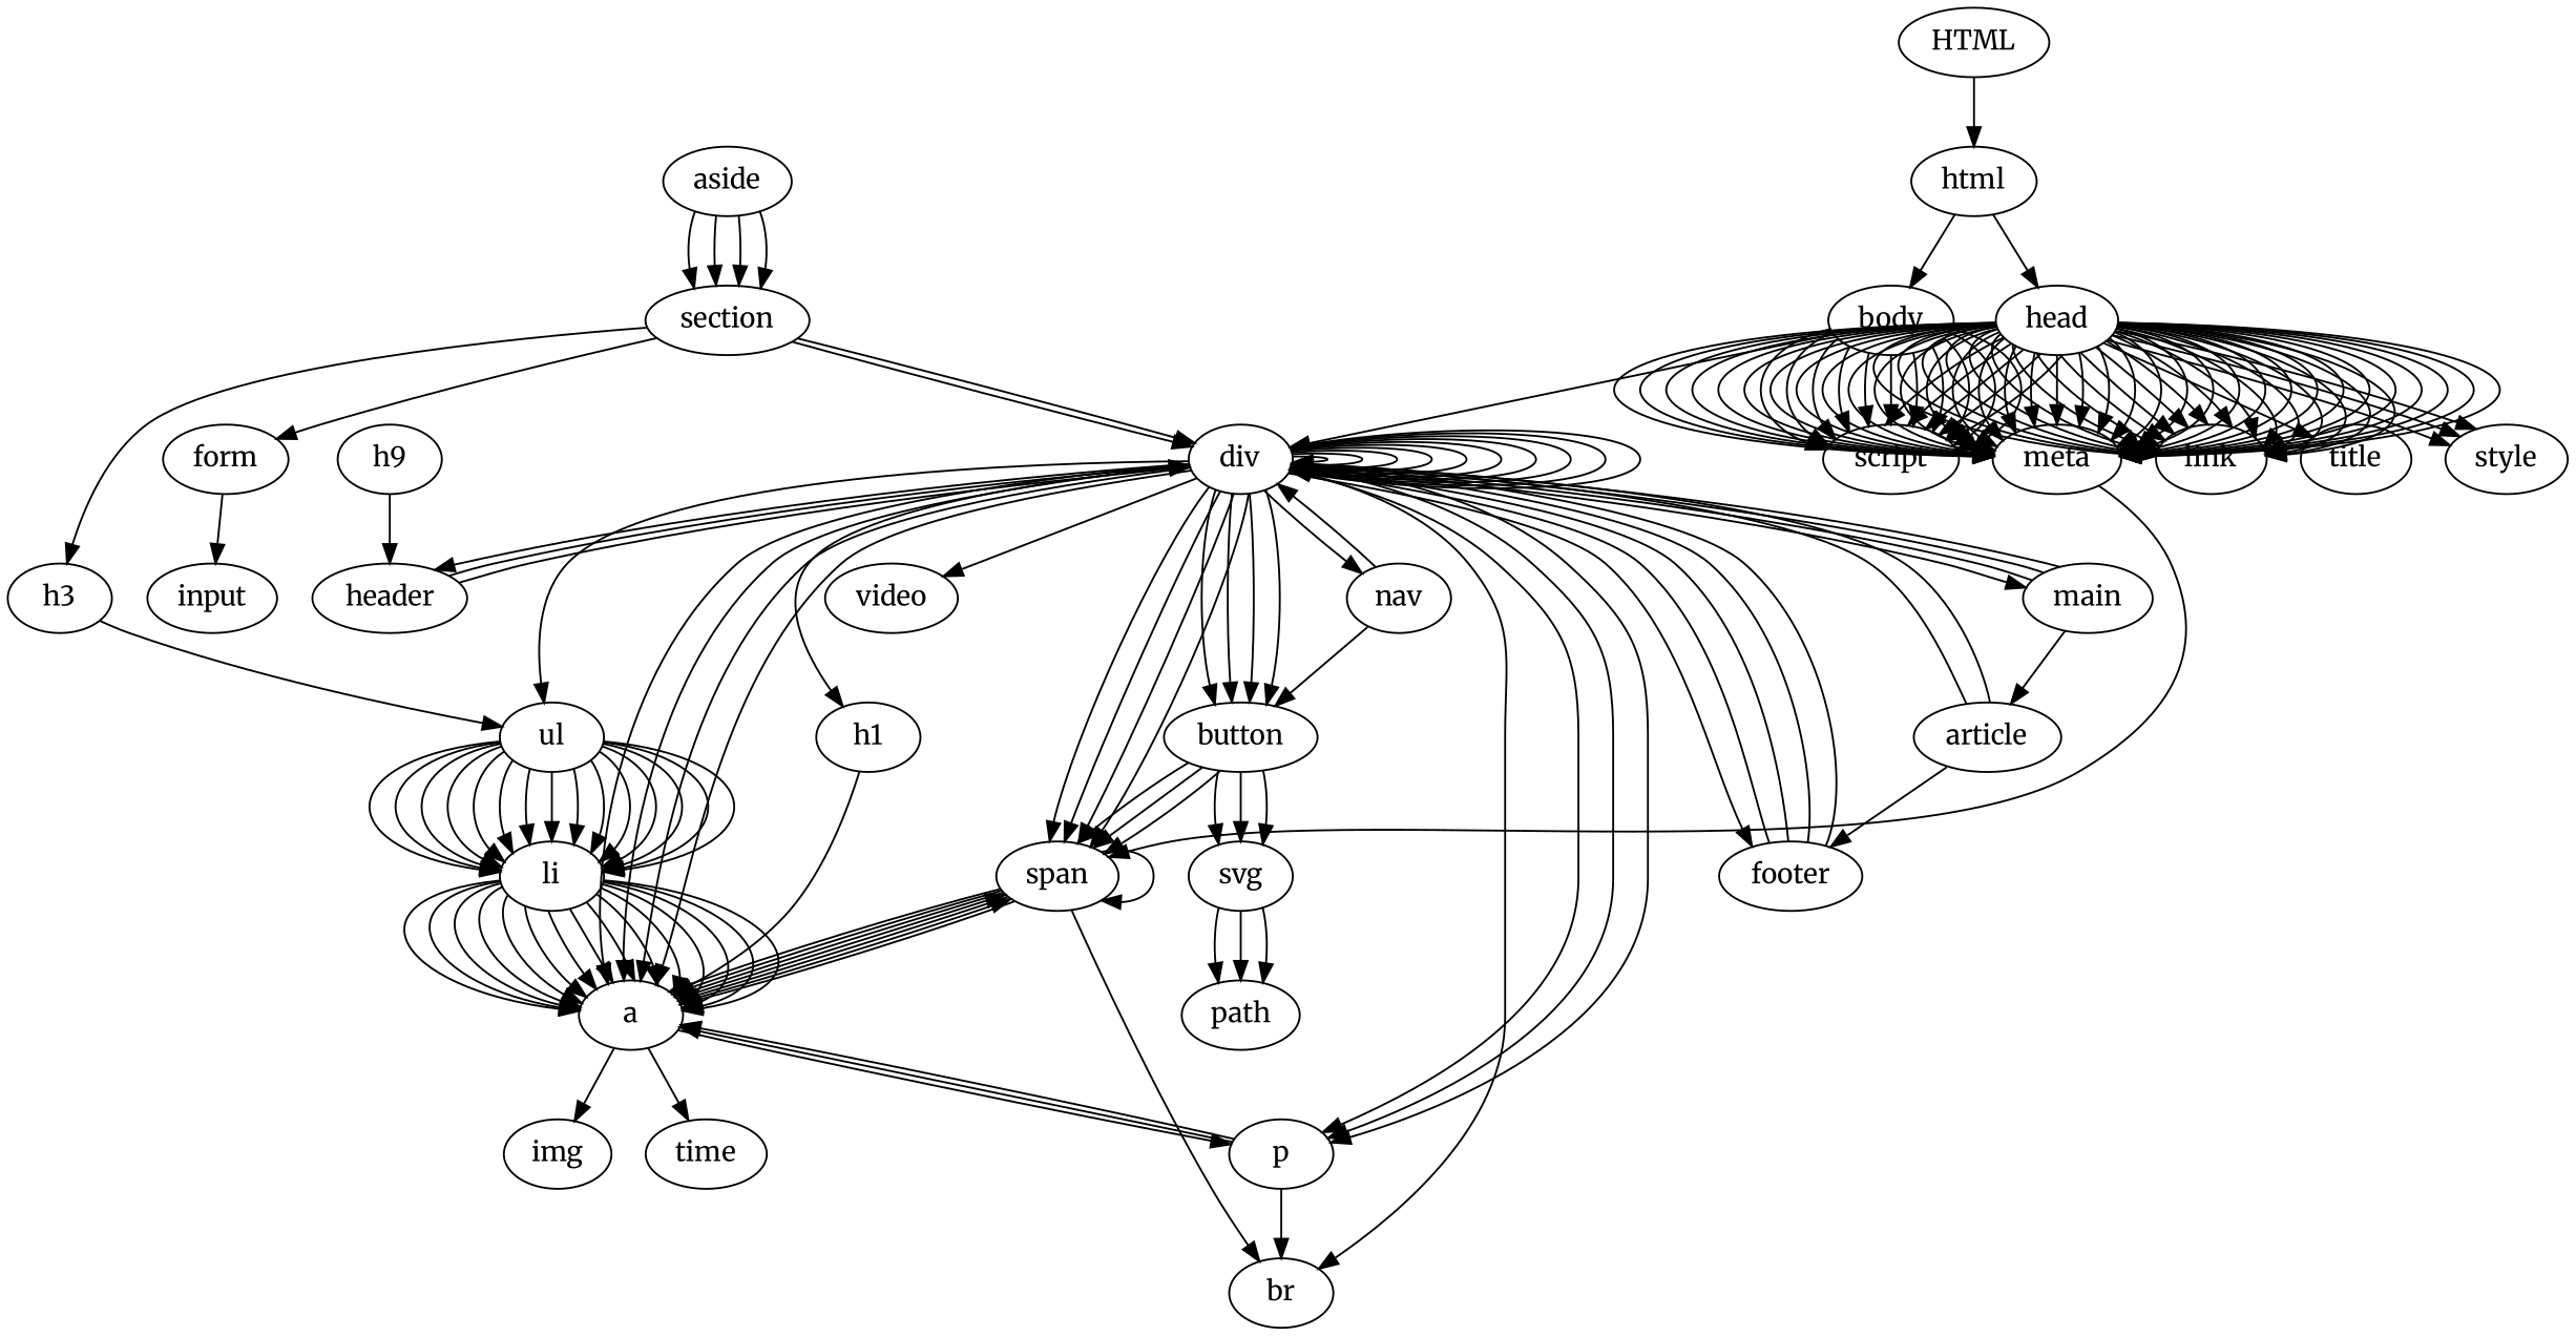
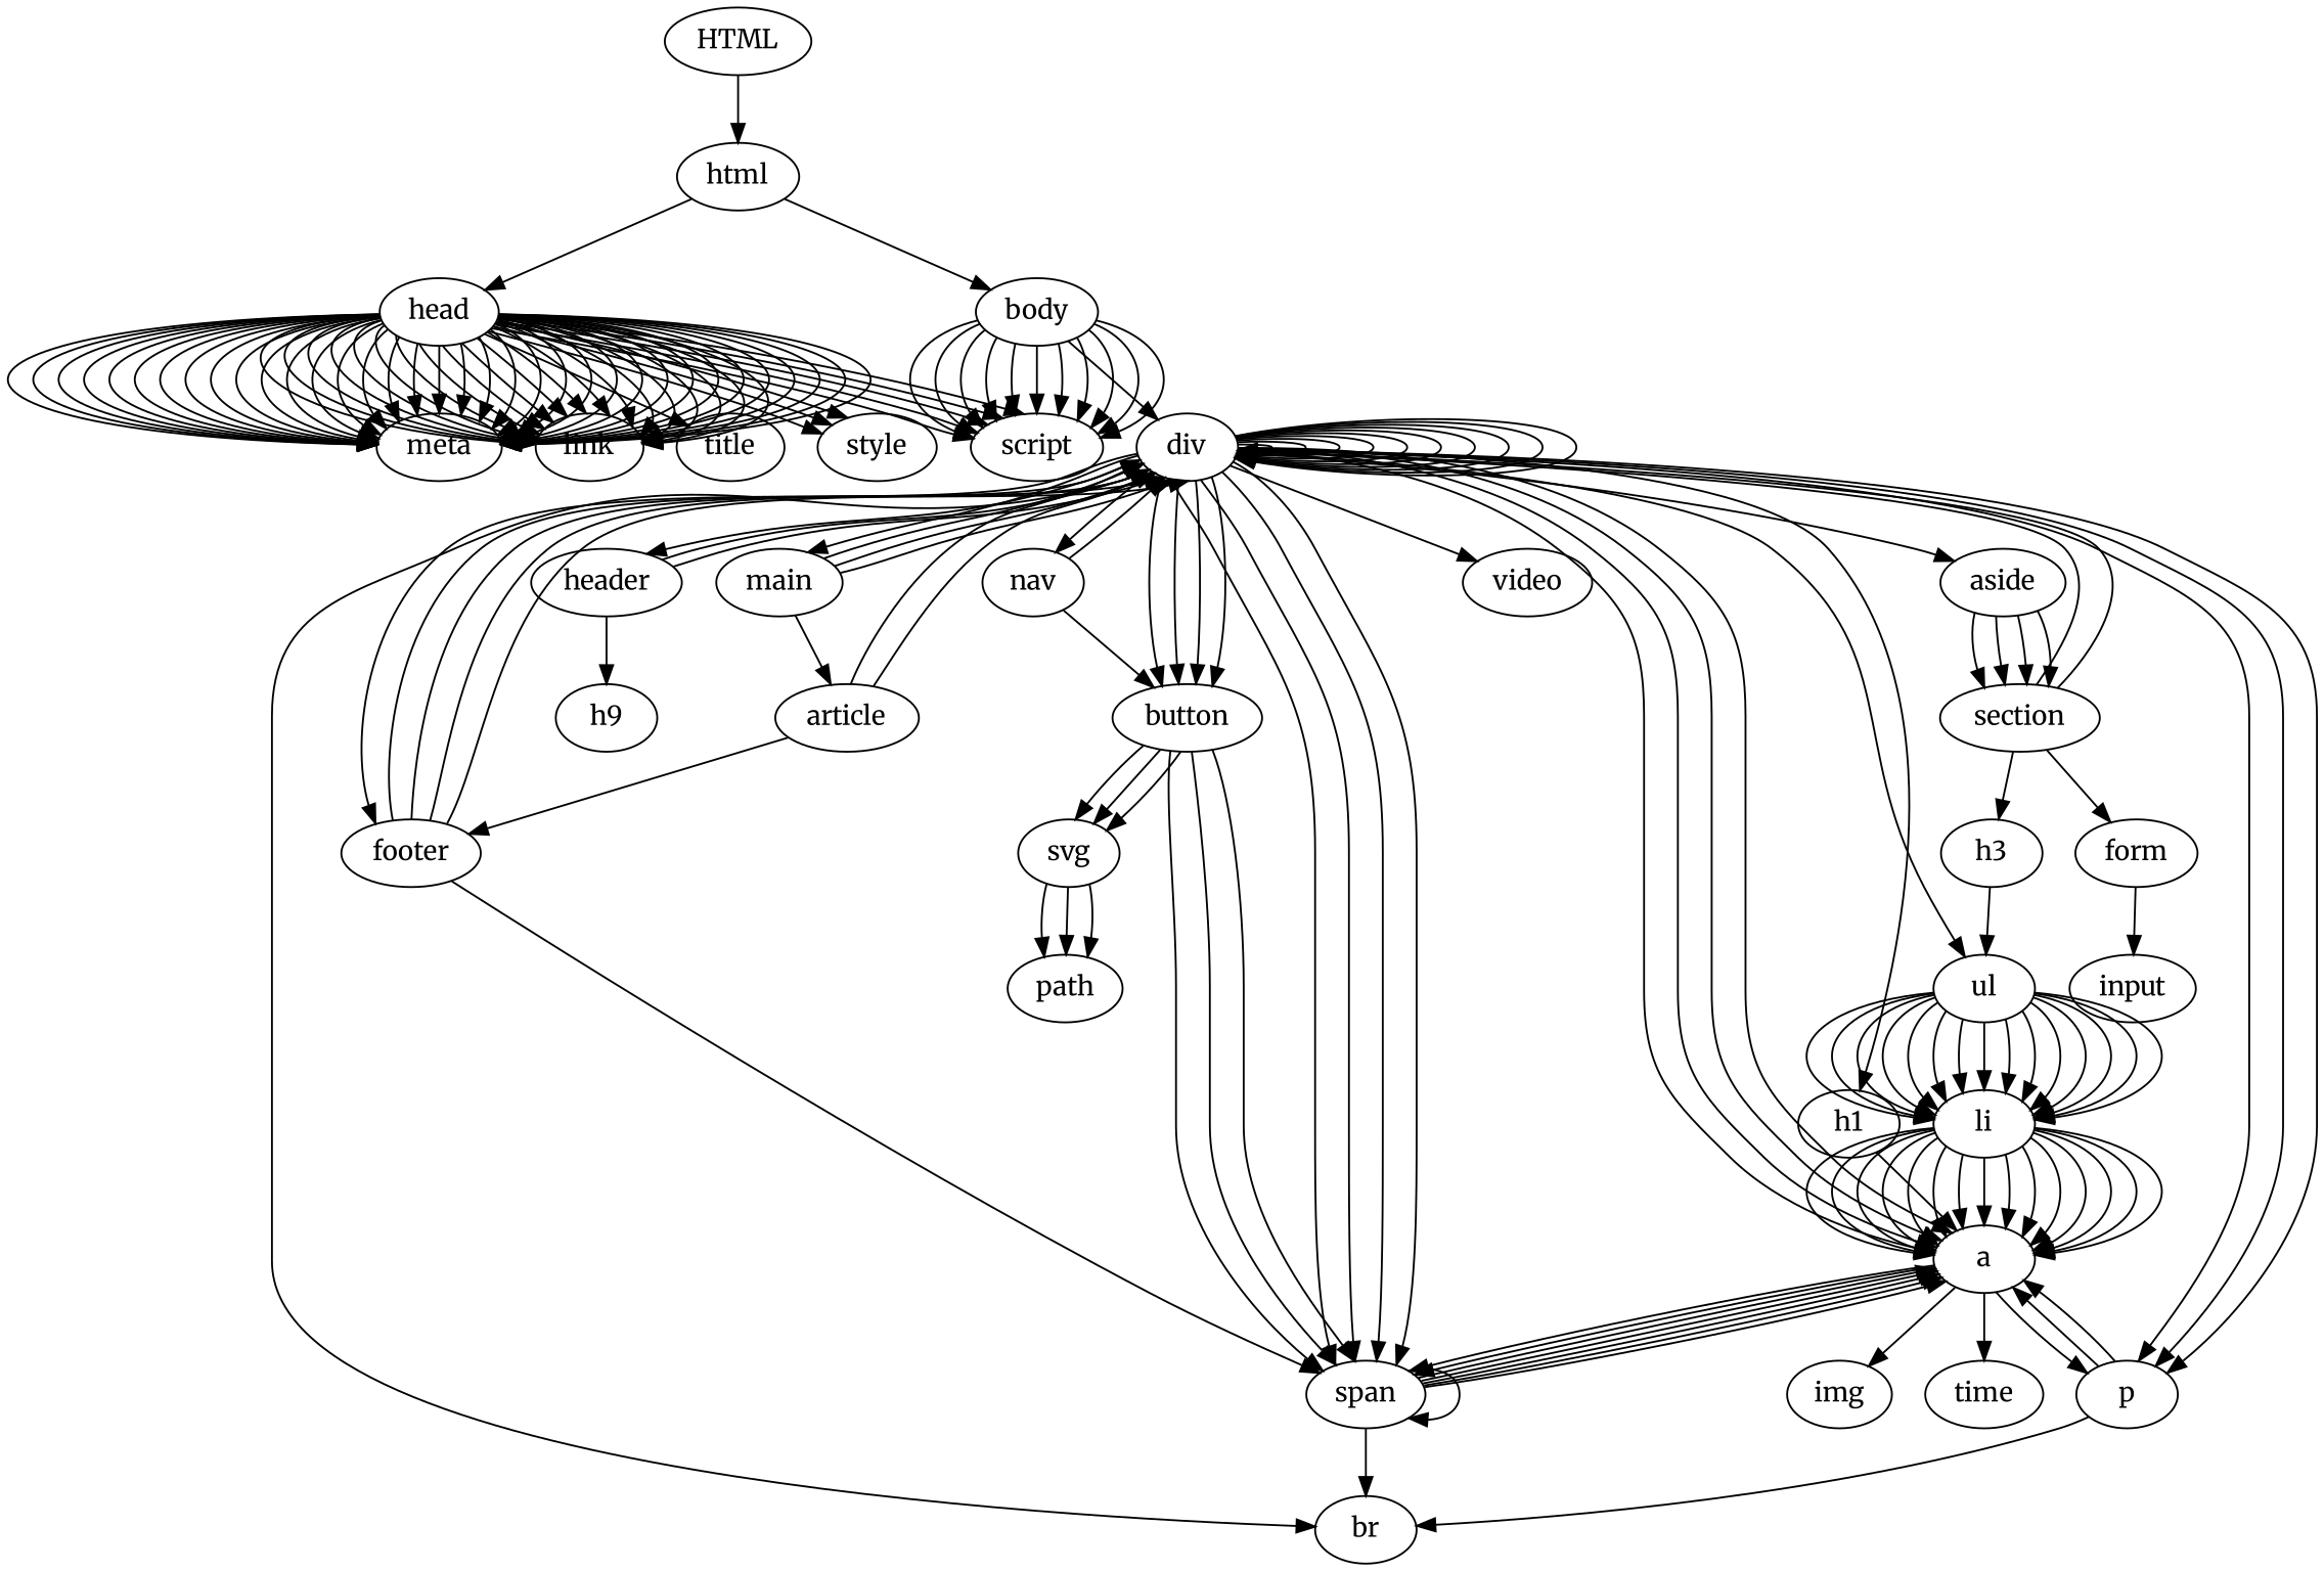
  digraph {
    fontname=Merriweather
    node [fontname=Merriweather]
    edge [fontname=Merriweather]
    n1 [label=HTML]
    n2 [label=html]
    n3 [label=head]
    n4 [label=body]
    n5 [label=meta]
    n6 [label=link]
    n7 [label=script]
    n8 [label=title]
    n9 [label=style]
    n10 [label=div]
    n11 [label=a]
    n12 [label=span]
    n13 [label=header]
    n14 [label=h1]
    n15 [label=nav]
    n16 [label=button]
    n17 [label=ul]
    n18 [label=main]
    n19 [label=video]
    n20 [label=p]
    n21 [label=br]
    n22 [label=footer]
    n23 [label=aside]
    n24 [label=time]
    n25 [label=img]
    n26 [label=h9]
    n27 [label=svg]
    n28 [label=li]
    n29 [label=article]
    n30 [label=section]
    n31 [label=path]
    n32 [label=form]
    n33 [label=h3]
    n34 [label=input]
    n1 -> n2
    n2 -> n3
    n2 -> n4
    n3 -> n5
    n3 -> n5
    n3 -> n5
    n3 -> n5
    n3 -> n5
    n3 -> n5
    n3 -> n5
    n3 -> n5
    n3 -> n5
    n3 -> n5
    n3 -> n5
    n3 -> n5
    n3 -> n5
    n3 -> n5
    n3 -> n5
    n3 -> n5
    n3 -> n5
    n3 -> n5
    n3 -> n5
    n3 -> n5
    n3 -> n5
    n3 -> n5
    n3 -> n5
    n3 -> n5
    n3 -> n5
    n3 -> n5
    n3 -> n5
    n3 -> n5
    n3 -> n5
    n3 -> n5
    n3 -> n5
    n3 -> n5
    n3 -> n5
    n3 -> n5
    n3 -> n5
    n3 -> n6
    n3 -> n6
    n3 -> n6
    n3 -> n6
    n3 -> n6
    n3 -> n6
    n3 -> n6
    n3 -> n6
    n3 -> n6
    n3 -> n6
    n3 -> n6
    n3 -> n6
    n3 -> n6
    n3 -> n6
    n3 -> n6
    n3 -> n6
    n3 -> n6
    n3 -> n6
    n3 -> n6
    n3 -> n6
    n3 -> n7
    n3 -> n7
    n3 -> n7
    n3 -> n7
    n3 -> n7
    n3 -> n8
    n3 -> n9
    n3 -> n9
    n3 -> n9
    n4 -> n7
    n4 -> n7
    n4 -> n7
    n4 -> n7
    n4 -> n7
    n4 -> n7
    n4 -> n7
    n4 -> n7
    n4 -> n7
    n4 -> n7
    n4 -> n7
    n4 -> n10
    n10 -> n10
    n10 -> n10
    n10 -> n10
    n10 -> n10
    n10 -> n10
    n10 -> n10
    n10 -> n10
    n10 -> n10
    n10 -> n10
    n10 -> n10
    n10 -> n11
    n10 -> n11
    n10 -> n11
    n10 -> n11
    n10 -> n12
    n10 -> n12
    n10 -> n12
    n10 -> n12
    n10 -> n13
    n10 -> n14
    n10 -> n15
    n10 -> n16
    n10 -> n16
    n10 -> n16
    n10 -> n16
    n10 -> n17
    n10 -> n18
    n10 -> n19
    n10 -> n20
    n10 -> n20
    n10 -> n20
    n10 -> n21
    n10 -> n22
+   n10 -> n23
    n11 -> n12
    n11 -> n12
    n11 -> n20
    n11 -> n24
    n11 -> n25
    n12 -> n11
    n12 -> n11
    n12 -> n11
    n12 -> n11
    n12 -> n11
    n12 -> n12
    n12 -> n21
    n13 -> n10
    n13 -> n10
-   n26 -> n13
+   n13 -> n26
    n14 -> n11
    n15 -> n10
    n15 -> n16
    n16 -> n12
    n16 -> n12
    n16 -> n12
    n16 -> n27
    n16 -> n27
    n16 -> n27
    n17 -> n28
    n17 -> n28
    n17 -> n28
    n17 -> n28
    n17 -> n28
    n17 -> n28
    n17 -> n28
    n17 -> n28
    n17 -> n28
    n17 -> n28
    n17 -> n28
    n17 -> n28
    n17 -> n28
    n17 -> n28
    n17 -> n28
    n18 -> n10
    n18 -> n10
    n18 -> n10
    n18 -> n29
    n20 -> n11
    n20 -> n11
    n20 -> n21
    n22 -> n10
    n22 -> n10
    n22 -> n10
    n22 -> n10
-   n5 -> n12
+   n22 -> n12
    n23 -> n30
    n23 -> n30
    n23 -> n30
    n23 -> n30
    n27 -> n31
    n27 -> n31
    n27 -> n31
    n28 -> n11
    n28 -> n11
    n28 -> n11
    n28 -> n11
    n28 -> n11
    n28 -> n11
    n28 -> n11
    n28 -> n11
    n28 -> n11
    n28 -> n11
    n28 -> n11
    n28 -> n11
    n28 -> n11
    n28 -> n11
    n28 -> n11
    n29 -> n10
    n29 -> n10
    n29 -> n22
    n30 -> n10
    n30 -> n10
    n30 -> n32
    n30 -> n33
    n32 -> n34
    n33 -> n17
  }
